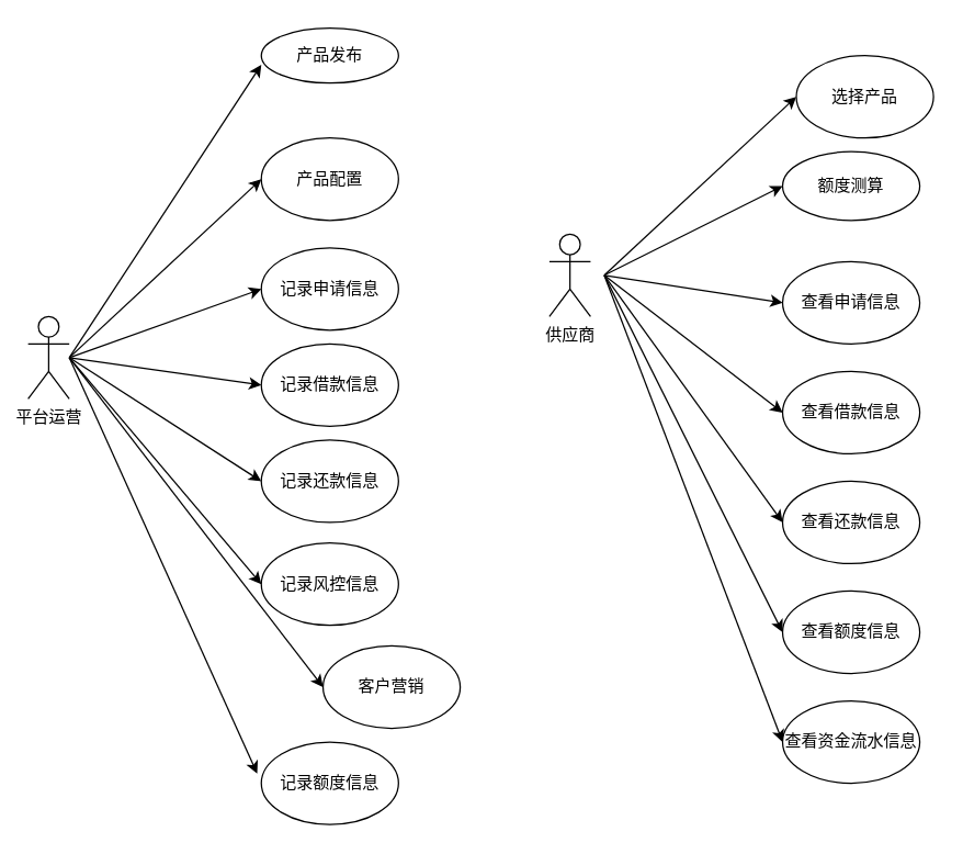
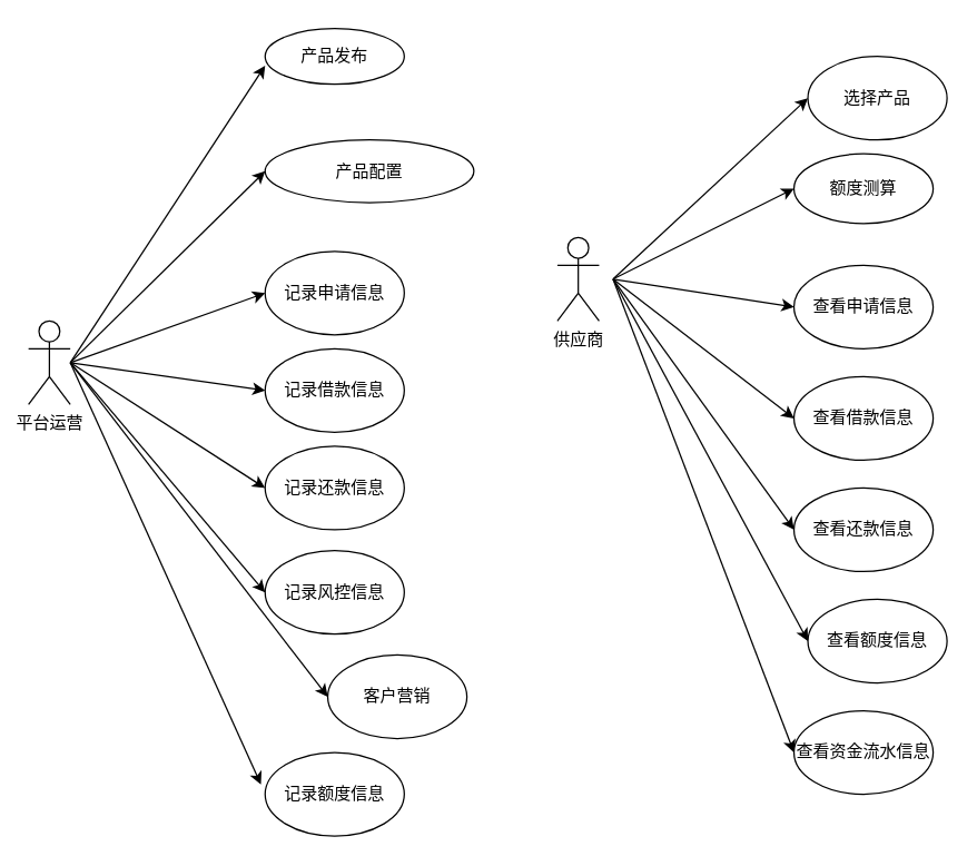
  <mxCell id="0" />
  <mxCell id="1" parent="0" />
  <mxCell id="2" value="平台运营" style="shape=umlActor;verticalLabelPosition=bottom;labelBackgroundColor=#ffffff;verticalAlign=top;html=1;outlineConnect=0;" vertex="1" parent="1"><mxGeometry x="20" y="230" width="30" height="60" as="geometry" /></mxCell>
  <mxCell id="3" value="供应商" style="shape=umlActor;verticalLabelPosition=bottom;labelBackgroundColor=#ffffff;verticalAlign=top;html=1;outlineConnect=0;" vertex="1" parent="1"><mxGeometry x="400" y="170" width="30" height="60" as="geometry" /></mxCell>
  <mxCell id="4" value="产品发布" style="strokeWidth=1;html=1;shape=mxgraph.flowchart.start_1;whiteSpace=wrap;" vertex="1" parent="1"><mxGeometry x="190" y="20" width="100" height="40" as="geometry" /></mxCell>
  <mxCell id="5" value="" style="endArrow=classic;html=1;entryX=0;entryY=0.667;entryDx=0;entryDy=0;entryPerimeter=0;" edge="1" parent="1" target="4"><mxGeometry width="50" height="50" relative="1" as="geometry"><mxPoint x="50" y="260" as="sourcePoint" /><mxPoint x="170" y="110" as="targetPoint" /></mxGeometry></mxCell>
- <mxCell id="6" value="产品配置" style="strokeWidth=1;html=1;shape=mxgraph.flowchart.start_1;whiteSpace=wrap;" vertex="1" parent="1"><mxGeometry x="190" y="100" width="100" height="60" as="geometry" /></mxCell>
+ <mxCell id="6" value="产品配置" style="strokeWidth=1;html=1;shape=mxgraph.flowchart.start_1;whiteSpace=wrap;" vertex="1" parent="1"><mxGeometry x="190" y="100" width="150" height="45" as="geometry" /></mxCell>
  <mxCell id="7" value="" style="endArrow=classic;html=1;entryX=0;entryY=0.5;entryDx=0;entryDy=0;entryPerimeter=0;" edge="1" parent="1" target="6"><mxGeometry width="50" height="50" relative="1" as="geometry"><mxPoint x="50" y="260" as="sourcePoint" /><mxPoint x="200" y="70" as="targetPoint" /></mxGeometry></mxCell>
  <mxCell id="8" value="记录申请信息" style="strokeWidth=1;html=1;shape=mxgraph.flowchart.start_1;whiteSpace=wrap;" vertex="1" parent="1"><mxGeometry x="190" y="180" width="100" height="60" as="geometry" /></mxCell>
  <mxCell id="9" value="记录借款信息" style="strokeWidth=1;html=1;shape=mxgraph.flowchart.start_1;whiteSpace=wrap;" vertex="1" parent="1"><mxGeometry x="190" y="250" width="100" height="60" as="geometry" /></mxCell>
  <mxCell id="10" value="记录还款信息" style="strokeWidth=1;html=1;shape=mxgraph.flowchart.start_1;whiteSpace=wrap;" vertex="1" parent="1"><mxGeometry x="190" y="320" width="100" height="60" as="geometry" /></mxCell>
  <mxCell id="11" value="记录风控信息" style="strokeWidth=1;html=1;shape=mxgraph.flowchart.start_1;whiteSpace=wrap;" vertex="1" parent="1"><mxGeometry x="190" y="395" width="100" height="60" as="geometry" /></mxCell>
  <mxCell id="12" value="" style="endArrow=classic;html=1;entryX=0;entryY=0.5;entryDx=0;entryDy=0;entryPerimeter=0;" edge="1" parent="1" target="8"><mxGeometry width="50" height="50" relative="1" as="geometry"><mxPoint x="50" y="260" as="sourcePoint" /><mxPoint x="200" y="140" as="targetPoint" /></mxGeometry></mxCell>
  <mxCell id="13" value="" style="endArrow=classic;html=1;entryX=0;entryY=0.5;entryDx=0;entryDy=0;entryPerimeter=0;" edge="1" parent="1" target="9"><mxGeometry width="50" height="50" relative="1" as="geometry"><mxPoint x="50" y="260" as="sourcePoint" /><mxPoint x="200" y="220" as="targetPoint" /></mxGeometry></mxCell>
  <mxCell id="14" value="" style="endArrow=classic;html=1;entryX=0;entryY=0.5;entryDx=0;entryDy=0;entryPerimeter=0;" edge="1" parent="1" target="10"><mxGeometry width="50" height="50" relative="1" as="geometry"><mxPoint x="50" y="260" as="sourcePoint" /><mxPoint x="200" y="290" as="targetPoint" /></mxGeometry></mxCell>
  <mxCell id="15" value="" style="endArrow=classic;html=1;entryX=0;entryY=0.5;entryDx=0;entryDy=0;entryPerimeter=0;" edge="1" parent="1" target="11"><mxGeometry width="50" height="50" relative="1" as="geometry"><mxPoint x="50" y="260" as="sourcePoint" /><mxPoint x="180" y="430" as="targetPoint" /></mxGeometry></mxCell>
  <mxCell id="16" value="客户营销" style="strokeWidth=1;html=1;shape=mxgraph.flowchart.start_1;whiteSpace=wrap;" vertex="1" parent="1"><mxGeometry x="235" y="470" width="100" height="60" as="geometry" /></mxCell>
  <mxCell id="17" value="" style="endArrow=classic;html=1;entryX=0;entryY=0.5;entryDx=0;entryDy=0;entryPerimeter=0;" edge="1" parent="1" target="16"><mxGeometry width="50" height="50" relative="1" as="geometry"><mxPoint x="50" y="260" as="sourcePoint" /><mxPoint x="200" y="440" as="targetPoint" /></mxGeometry></mxCell>
  <mxCell id="18" value="选择产品" style="strokeWidth=1;html=1;shape=mxgraph.flowchart.start_1;whiteSpace=wrap;" vertex="1" parent="1"><mxGeometry x="580" y="40" width="100" height="60" as="geometry" /></mxCell>
  <mxCell id="19" value="额度测算" style="strokeWidth=1;html=1;shape=mxgraph.flowchart.start_1;whiteSpace=wrap;" vertex="1" parent="1"><mxGeometry x="570" y="110" width="100" height="50" as="geometry" /></mxCell>
  <mxCell id="20" value="查看申请信息" style="strokeWidth=1;html=1;shape=mxgraph.flowchart.start_1;whiteSpace=wrap;" vertex="1" parent="1"><mxGeometry x="570" y="190" width="100" height="60" as="geometry" /></mxCell>
  <mxCell id="21" value="查看借款信息" style="strokeWidth=1;html=1;shape=mxgraph.flowchart.start_1;whiteSpace=wrap;" vertex="1" parent="1"><mxGeometry x="570" y="270" width="100" height="60" as="geometry" /></mxCell>
  <mxCell id="22" value="查看还款信息" style="strokeWidth=1;html=1;shape=mxgraph.flowchart.start_1;whiteSpace=wrap;" vertex="1" parent="1"><mxGeometry x="570" y="350" width="100" height="60" as="geometry" /></mxCell>
  <mxCell id="23" value="" style="endArrow=classic;html=1;entryX=0;entryY=0.5;entryDx=0;entryDy=0;entryPerimeter=0;" edge="1" parent="1" target="18"><mxGeometry width="50" height="50" relative="1" as="geometry"><mxPoint x="440" y="200" as="sourcePoint" /><mxPoint x="580" y="-70" as="targetPoint" /></mxGeometry></mxCell>
  <mxCell id="24" value="" style="endArrow=classic;html=1;entryX=0;entryY=0.5;entryDx=0;entryDy=0;entryPerimeter=0;" edge="1" parent="1" target="19"><mxGeometry width="50" height="50" relative="1" as="geometry"><mxPoint x="440" y="200" as="sourcePoint" /><mxPoint x="580" y="70" as="targetPoint" /></mxGeometry></mxCell>
  <mxCell id="25" value="" style="endArrow=classic;html=1;entryX=0;entryY=0.5;entryDx=0;entryDy=0;entryPerimeter=0;" edge="1" parent="1" target="20"><mxGeometry width="50" height="50" relative="1" as="geometry"><mxPoint x="440" y="200" as="sourcePoint" /><mxPoint x="560" y="220" as="targetPoint" /></mxGeometry></mxCell>
  <mxCell id="26" value="" style="endArrow=classic;html=1;entryX=0;entryY=0.5;entryDx=0;entryDy=0;entryPerimeter=0;" edge="1" parent="1" target="21"><mxGeometry width="50" height="50" relative="1" as="geometry"><mxPoint x="440" y="200" as="sourcePoint" /><mxPoint x="580" y="230" as="targetPoint" /></mxGeometry></mxCell>
  <mxCell id="27" value="记录额度信息" style="strokeWidth=1;html=1;shape=mxgraph.flowchart.start_1;whiteSpace=wrap;" vertex="1" parent="1"><mxGeometry x="190" y="540" width="100" height="60" as="geometry" /></mxCell>
  <mxCell id="28" value="" style="endArrow=classic;html=1;entryX=-0.03;entryY=0.383;entryDx=0;entryDy=0;entryPerimeter=0;" edge="1" parent="1" target="27"><mxGeometry width="50" height="50" relative="1" as="geometry"><mxPoint x="50" y="260" as="sourcePoint" /><mxPoint x="200" y="510" as="targetPoint" /></mxGeometry></mxCell>
- <mxCell id="29" value="查看额度信息" style="strokeWidth=1;html=1;shape=mxgraph.flowchart.start_1;whiteSpace=wrap;" vertex="1" parent="1"><mxGeometry x="570" y="430" width="100" height="60" as="geometry" /></mxCell>
+ <mxCell id="29" value="查看额度信息" style="strokeWidth=1;html=1;shape=mxgraph.flowchart.start_1;whiteSpace=wrap;" vertex="1" parent="1"><mxGeometry x="580" y="430" width="100" height="60" as="geometry" /></mxCell>
  <mxCell id="30" value="查看资金流水信息" style="strokeWidth=1;html=1;shape=mxgraph.flowchart.start_1;whiteSpace=wrap;" vertex="1" parent="1"><mxGeometry x="570" y="510" width="100" height="60" as="geometry" /></mxCell>
  <mxCell id="31" value="" style="endArrow=classic;html=1;entryX=0;entryY=0.5;entryDx=0;entryDy=0;entryPerimeter=0;" edge="1" parent="1" target="22"><mxGeometry width="50" height="50" relative="1" as="geometry"><mxPoint x="440" y="200" as="sourcePoint" /><mxPoint x="580" y="310" as="targetPoint" /></mxGeometry></mxCell>
  <mxCell id="32" value="" style="endArrow=classic;html=1;entryX=0;entryY=0.5;entryDx=0;entryDy=0;entryPerimeter=0;" edge="1" parent="1" target="29"><mxGeometry width="50" height="50" relative="1" as="geometry"><mxPoint x="440" y="200" as="sourcePoint" /><mxPoint x="580" y="390" as="targetPoint" /></mxGeometry></mxCell>
  <mxCell id="33" value="" style="endArrow=classic;html=1;entryX=0;entryY=0.5;entryDx=0;entryDy=0;entryPerimeter=0;" edge="1" parent="1" target="30"><mxGeometry width="50" height="50" relative="1" as="geometry"><mxPoint x="440" y="200" as="sourcePoint" /><mxPoint x="580" y="470" as="targetPoint" /></mxGeometry></mxCell>
